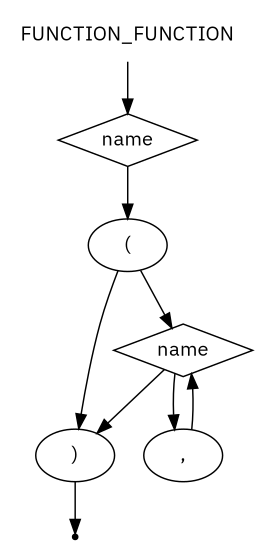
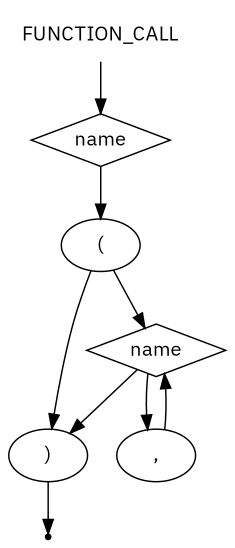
  digraph {
    fontname="IBM Plex Sans"
    node [shape=oval fontname="IBM Plex Sans"]
    edge [fontname="IBM Plex Sans"]
-   n1 [label=FUNCTION_FUNCTION shape=plaintext]
+   n1 [label=FUNCTION_CALL shape=plaintext]
    n2 [label=name shape=diamond]
    n3 [label="("]
    n4 [label=name shape=diamond]
    n5 [label=")"]
    n6 [label=","]
    end [shape=point]
    n1 -> n2
    n2 -> n3
    n3 -> n4
    n3 -> n5
    n4 -> n5
    n4 -> n6
    n5 -> end
    n6 -> n4
  }
